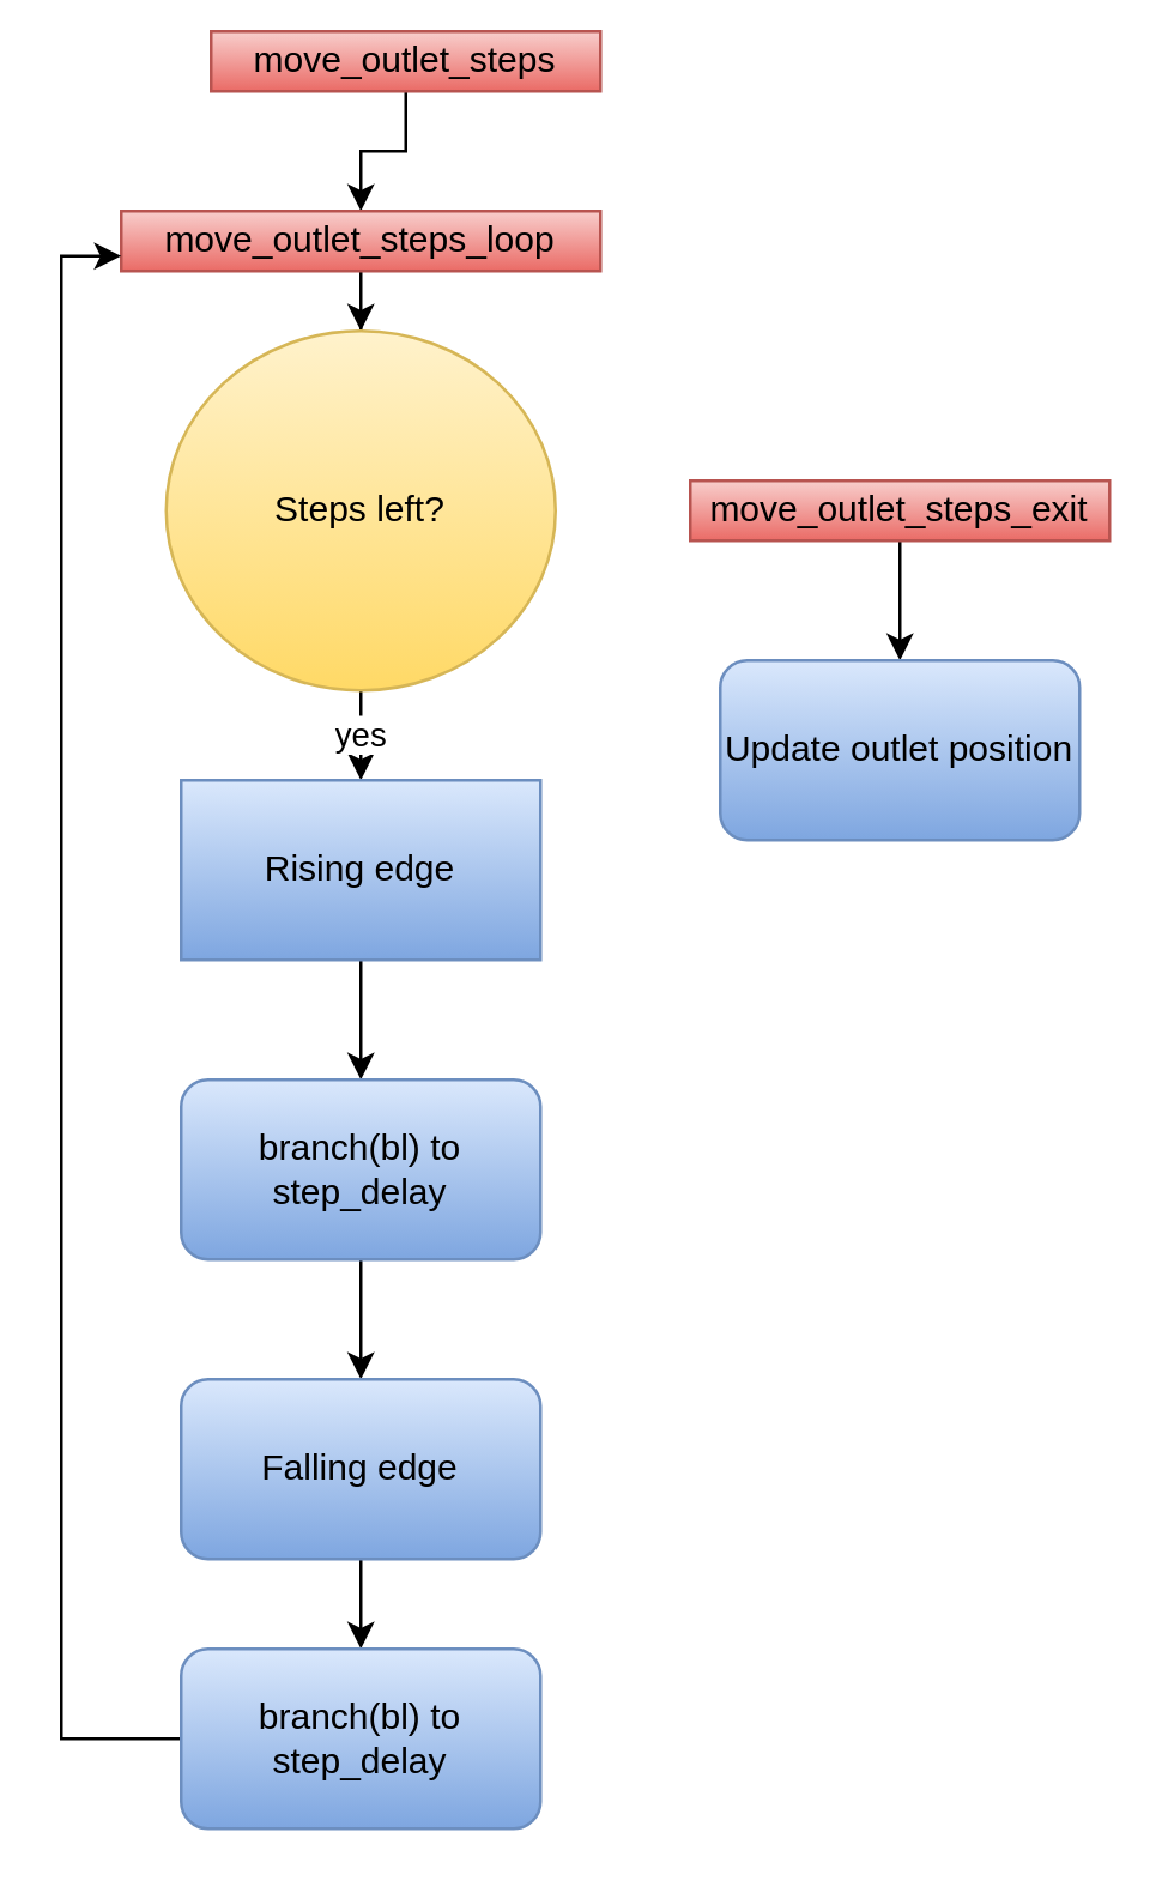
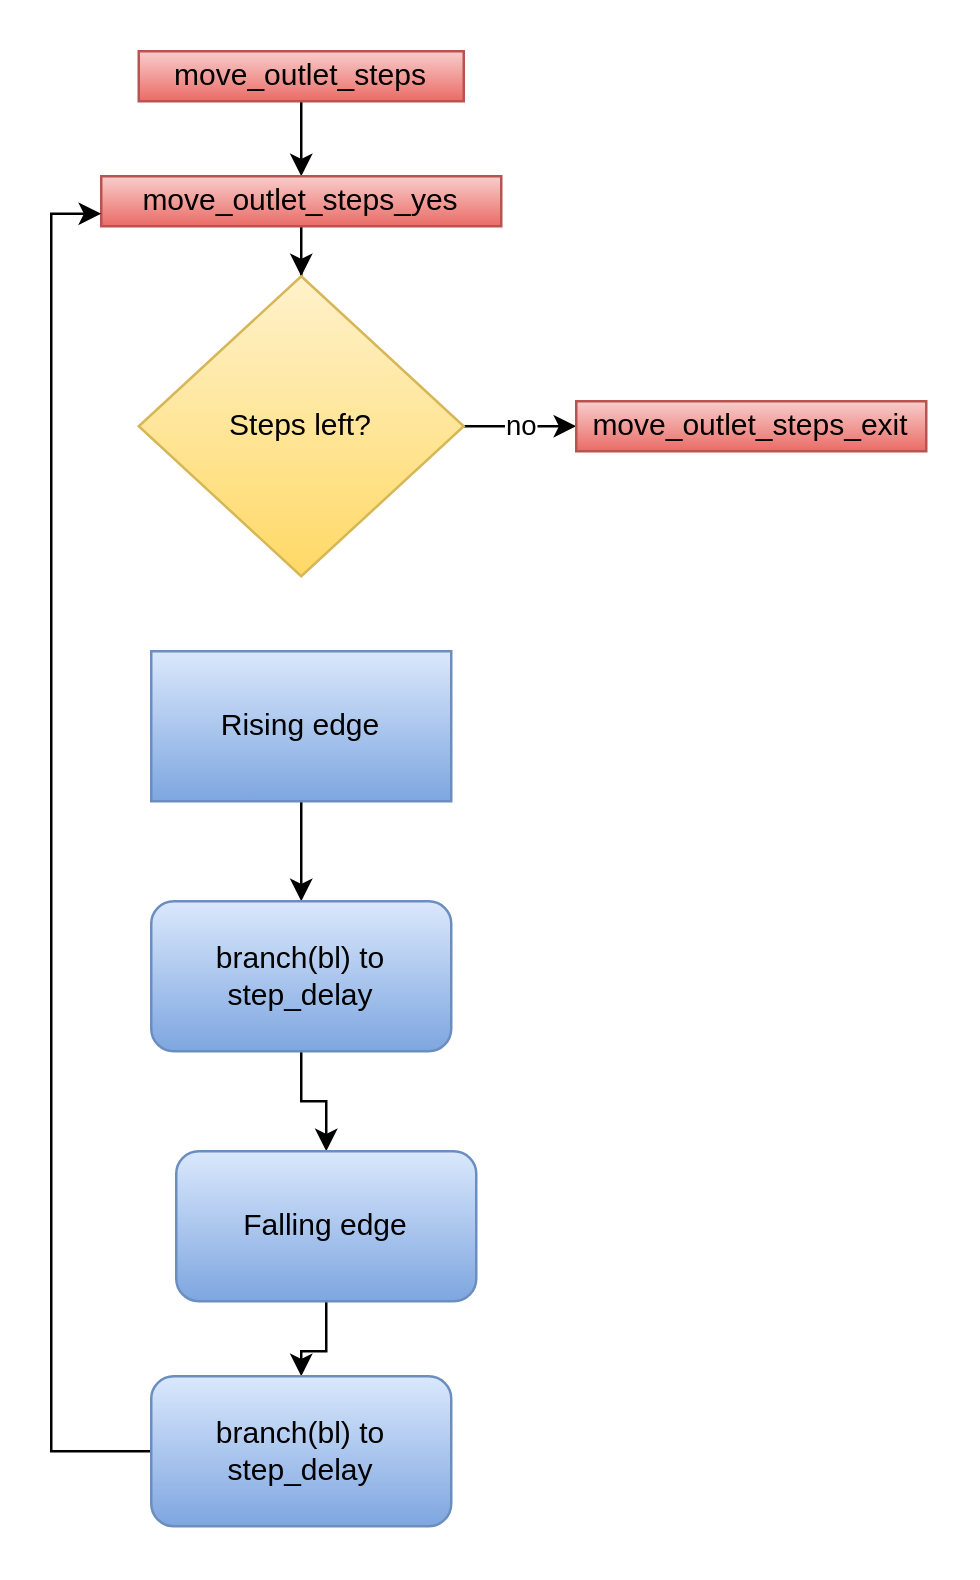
  <mxCell id="0" />
  <mxCell id="1" parent="0" />
  <mxCell id="2" style="edgeStyle=orthogonalEdgeStyle;rounded=0;orthogonalLoop=1;jettySize=auto;html=1;entryX=0.5;entryY=0;entryDx=0;entryDy=0;" parent="1" source="3" target="5" edge="1"><mxGeometry relative="1" as="geometry" /></mxCell>
- <mxCell id="3" value="move_outlet_steps" style="text;html=1;strokeColor=#b85450;fillColor=#f8cecc;align=center;verticalAlign=middle;whiteSpace=wrap;rounded=0;gradientColor=#ea6b66;" parent="1" vertex="1"><mxGeometry x="70" y="10" width="130" height="20" as="geometry" /></mxCell>
+ <mxCell id="3" value="move_outlet_steps" style="text;html=1;strokeColor=#b85450;fillColor=#f8cecc;align=center;verticalAlign=middle;whiteSpace=wrap;rounded=0;gradientColor=#ea6b66;" parent="1" vertex="1"><mxGeometry x="55" y="20" width="130" height="20" as="geometry" /></mxCell>
  <mxCell id="4" value="" style="edgeStyle=orthogonalEdgeStyle;rounded=0;orthogonalLoop=1;jettySize=auto;html=1;" parent="1" source="5" target="8" edge="1"><mxGeometry relative="1" as="geometry" /></mxCell>
- <mxCell id="5" value="move_outlet_steps_loop" style="text;html=1;strokeColor=#b85450;fillColor=#f8cecc;align=center;verticalAlign=middle;whiteSpace=wrap;rounded=0;gradientColor=#ea6b66;" parent="1" vertex="1"><mxGeometry x="40" y="70" width="160" height="20" as="geometry" /></mxCell>
- <mxCell id="7" value="yes" style="edgeStyle=orthogonalEdgeStyle;rounded=0;orthogonalLoop=1;jettySize=auto;html=1;exitX=0.5;exitY=1;exitDx=0;exitDy=0;entryX=0.5;entryY=0;entryDx=0;entryDy=0;" parent="1" source="8" target="12" edge="1"><mxGeometry relative="1" as="geometry" /></mxCell>
- <mxCell id="8" value="Steps left?" style="ellipse;whiteSpace=wrap;html=1;gradientColor=#ffd966;fillColor=#fff2cc;strokeColor=#d6b656;" parent="1" vertex="1"><mxGeometry x="55" y="110" width="130" height="120" as="geometry" /></mxCell>
- <mxCell id="9" style="edgeStyle=orthogonalEdgeStyle;rounded=0;orthogonalLoop=1;jettySize=auto;html=1;exitX=0.5;exitY=1;exitDx=0;exitDy=0;entryX=0.5;entryY=0;entryDx=0;entryDy=0;" parent="1" source="10" target="19" edge="1"><mxGeometry relative="1" as="geometry" /></mxCell>
+ <mxCell id="5" value="move_outlet_steps_yes" style="text;html=1;strokeColor=#b85450;fillColor=#f8cecc;align=center;verticalAlign=middle;whiteSpace=wrap;rounded=0;gradientColor=#ea6b66;" parent="1" vertex="1"><mxGeometry x="40" y="70" width="160" height="20" as="geometry" /></mxCell>
+ <mxCell id="6" value="no" style="edgeStyle=orthogonalEdgeStyle;rounded=0;orthogonalLoop=1;jettySize=auto;html=1;entryX=0;entryY=0.5;entryDx=0;entryDy=0;" parent="1" source="8" target="10" edge="1"><mxGeometry relative="1" as="geometry" /></mxCell>
+ <mxCell id="8" value="Steps left?" style="rhombus;whiteSpace=wrap;html=1;gradientColor=#ffd966;fillColor=#fff2cc;strokeColor=#d6b656;" parent="1" vertex="1"><mxGeometry x="55" y="110" width="130" height="120" as="geometry" /></mxCell>
  <mxCell id="10" value="move_outlet_steps_exit" style="text;html=1;strokeColor=#b85450;fillColor=#f8cecc;align=center;verticalAlign=middle;whiteSpace=wrap;rounded=0;gradientColor=#ea6b66;" parent="1" vertex="1"><mxGeometry x="230" y="160" width="140" height="20" as="geometry" /></mxCell>
  <mxCell id="11" value="" style="edgeStyle=orthogonalEdgeStyle;rounded=0;orthogonalLoop=1;jettySize=auto;html=1;" parent="1" source="12" target="14" edge="1"><mxGeometry relative="1" as="geometry" /></mxCell>
  <mxCell id="12" value="Rising edge" style="whiteSpace=wrap;html=1;gradientColor=#7ea6e0;fillColor=#dae8fc;strokeColor=#6c8ebf;rounded=0;" parent="1" vertex="1"><mxGeometry x="60" y="260" width="120" height="60" as="geometry" /></mxCell>
  <mxCell id="13" value="" style="edgeStyle=orthogonalEdgeStyle;rounded=0;orthogonalLoop=1;jettySize=auto;html=1;" parent="1" source="14" target="16" edge="1"><mxGeometry relative="1" as="geometry" /></mxCell>
  <mxCell id="14" value="branch(bl) to&lt;br&gt;step_delay" style="rounded=1;whiteSpace=wrap;html=1;gradientColor=#7ea6e0;fillColor=#dae8fc;strokeColor=#6c8ebf;" parent="1" vertex="1"><mxGeometry x="60" y="360" width="120" height="60" as="geometry" /></mxCell>
  <mxCell id="15" value="" style="edgeStyle=orthogonalEdgeStyle;rounded=0;orthogonalLoop=1;jettySize=auto;html=1;" parent="1" source="16" target="18" edge="1"><mxGeometry relative="1" as="geometry" /></mxCell>
- <mxCell id="16" value="Falling edge" style="rounded=1;whiteSpace=wrap;html=1;gradientColor=#7ea6e0;fillColor=#dae8fc;strokeColor=#6c8ebf;" parent="1" vertex="1"><mxGeometry x="60" y="460" width="120" height="60" as="geometry" /></mxCell>
+ <mxCell id="16" value="Falling edge" style="rounded=1;whiteSpace=wrap;html=1;gradientColor=#7ea6e0;fillColor=#dae8fc;strokeColor=#6c8ebf;" parent="1" vertex="1"><mxGeometry x="70" y="460" width="120" height="60" as="geometry" /></mxCell>
  <mxCell id="17" style="edgeStyle=orthogonalEdgeStyle;rounded=0;orthogonalLoop=1;jettySize=auto;html=1;entryX=0;entryY=0.75;entryDx=0;entryDy=0;" parent="1" source="18" target="5" edge="1"><mxGeometry relative="1" as="geometry"><Array as="points"><mxPoint x="20" y="580" /><mxPoint x="20" y="85" /></Array></mxGeometry></mxCell>
  <mxCell id="18" value="branch(bl) to&lt;br&gt;step_delay" style="rounded=1;whiteSpace=wrap;html=1;gradientColor=#7ea6e0;fillColor=#dae8fc;strokeColor=#6c8ebf;" parent="1" vertex="1"><mxGeometry x="60" y="550" width="120" height="60" as="geometry" /></mxCell>
- <mxCell id="19" value="Update outlet position" style="rounded=1;whiteSpace=wrap;html=1;gradientColor=#7ea6e0;fillColor=#dae8fc;strokeColor=#6c8ebf;" parent="1" vertex="1"><mxGeometry x="240" y="220" width="120" height="60" as="geometry" /></mxCell>
